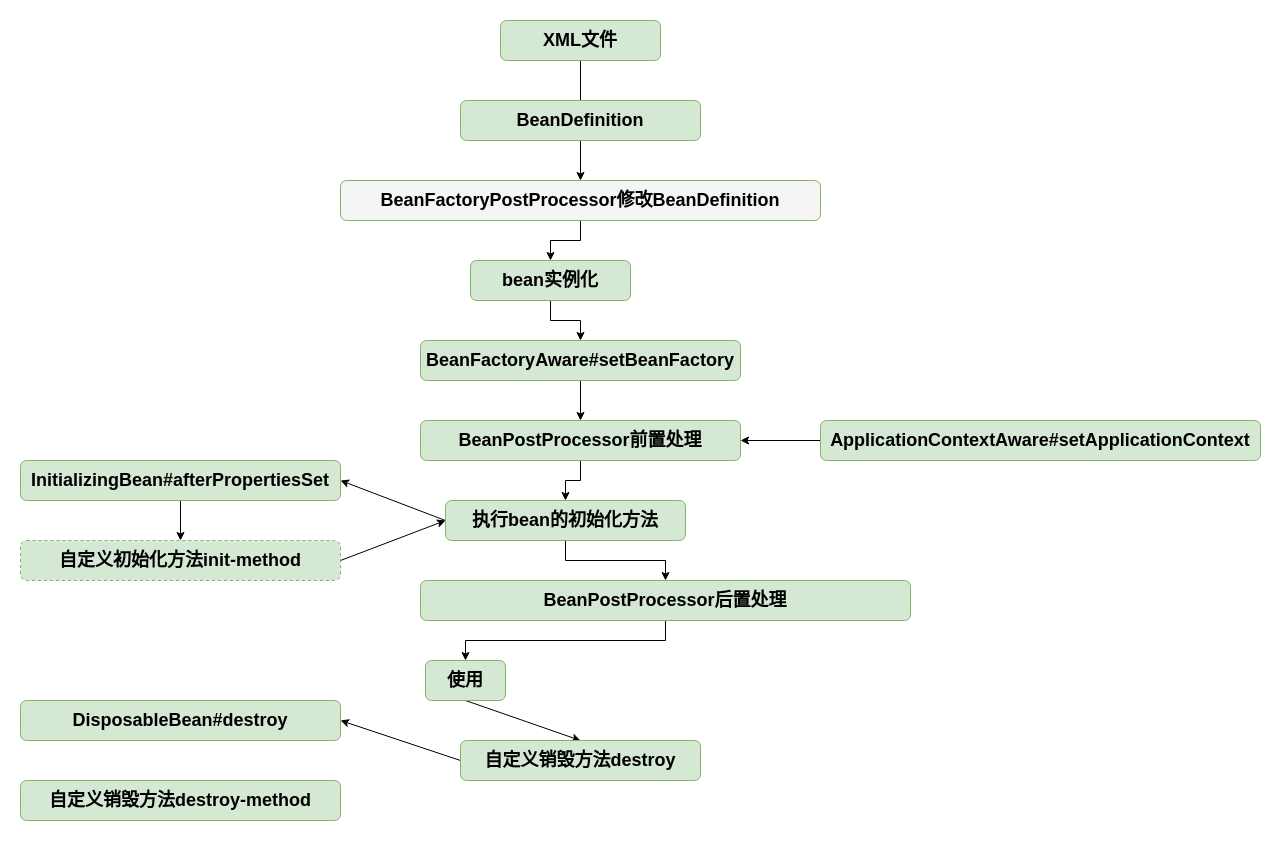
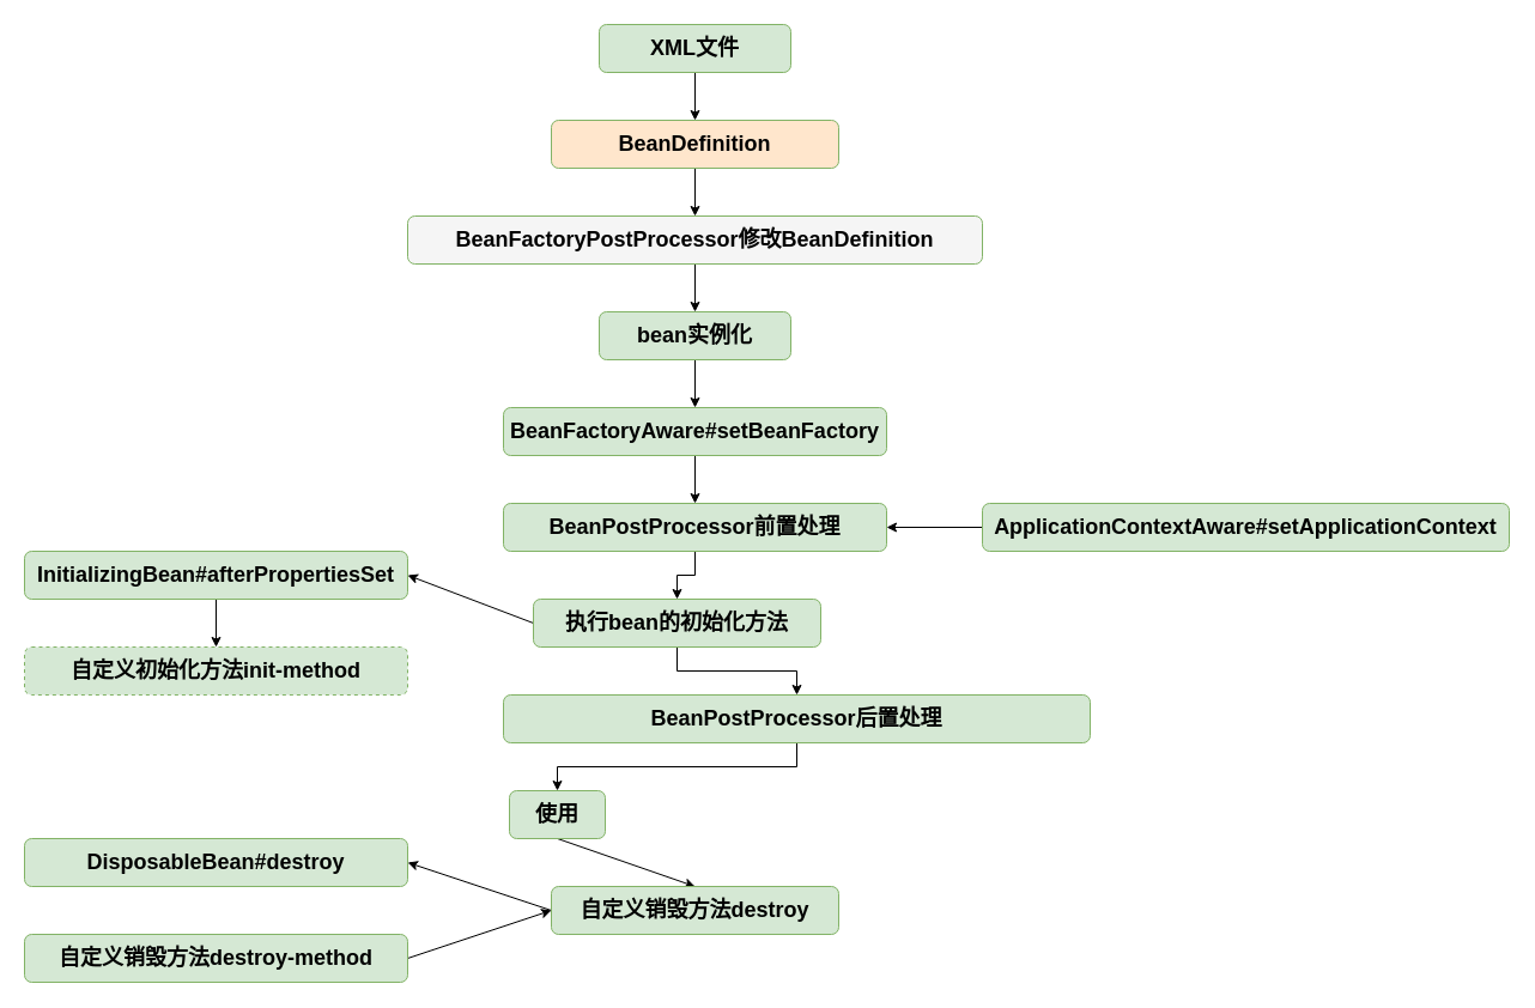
  <mxCell id="0" />
  <mxCell id="1" parent="0" />
- <mxCell id="2" style="edgeStyle=orthogonalEdgeStyle;rounded=0;orthogonalLoop=1;jettySize=auto;html=1;exitX=0.5;exitY=1;exitDx=0;exitDy=0;entryX=0.5;entryY=0;entryDx=0;entryDy=0;endArrow=none;" parent="1" source="3" target="5" edge="1"><mxGeometry relative="1" as="geometry" /></mxCell>
+ <mxCell id="2" style="edgeStyle=orthogonalEdgeStyle;rounded=0;orthogonalLoop=1;jettySize=auto;html=1;exitX=0.5;exitY=1;exitDx=0;exitDy=0;entryX=0.5;entryY=0;entryDx=0;entryDy=0;" parent="1" source="3" target="5" edge="1"><mxGeometry relative="1" as="geometry" /></mxCell>
  <mxCell id="3" value="&lt;font style=&quot;font-size: 18px&quot;&gt;&lt;span&gt;XML文件&lt;/span&gt;&lt;/font&gt;" style="rounded=1;whiteSpace=wrap;html=1;strokeColor=#82b366;fillColor=#d5e8d4;fontStyle=1" parent="1" vertex="1"><mxGeometry x="500" y="20" width="160" height="40" as="geometry" /></mxCell>
  <mxCell id="4" style="edgeStyle=orthogonalEdgeStyle;rounded=0;orthogonalLoop=1;jettySize=auto;html=1;exitX=0.5;exitY=1;exitDx=0;exitDy=0;entryX=0.5;entryY=0;entryDx=0;entryDy=0;" parent="1" source="5" target="7" edge="1"><mxGeometry relative="1" as="geometry" /></mxCell>
- <mxCell id="5" value="&lt;font style=&quot;font-size: 18px&quot;&gt;BeanDefinition&lt;/font&gt;" style="rounded=1;whiteSpace=wrap;html=1;strokeColor=#82b366;fillColor=#d5e8d4;fontStyle=1" parent="1" vertex="1"><mxGeometry x="460" y="100" width="240" height="40" as="geometry" /></mxCell>
+ <mxCell id="5" value="&lt;font style=&quot;font-size: 18px&quot;&gt;BeanDefinition&lt;/font&gt;" style="rounded=1;whiteSpace=wrap;html=1;strokeColor=#82b366;fillColor=#ffe6cc;fontStyle=1;" parent="1" vertex="1"><mxGeometry x="460" y="100" width="240" height="40" as="geometry" /></mxCell>
  <mxCell id="6" style="edgeStyle=orthogonalEdgeStyle;rounded=0;orthogonalLoop=1;jettySize=auto;html=1;exitX=0.5;exitY=1;exitDx=0;exitDy=0;entryX=0.5;entryY=0;entryDx=0;entryDy=0;" parent="1" source="7" target="13" edge="1"><mxGeometry relative="1" as="geometry" /></mxCell>
  <mxCell id="7" value="&lt;font style=&quot;font-size: 18px&quot;&gt;BeanFactoryPostProcessor修改BeanDefinition&lt;/font&gt;" style="rounded=1;whiteSpace=wrap;html=1;strokeColor=#82b366;fillColor=#f5f5f5;fontStyle=1;" parent="1" vertex="1"><mxGeometry x="340" y="180" width="480" height="40" as="geometry" /></mxCell>
  <mxCell id="8" style="edgeStyle=orthogonalEdgeStyle;rounded=0;orthogonalLoop=1;jettySize=auto;html=1;exitX=0.5;exitY=1;exitDx=0;exitDy=0;entryX=0.5;entryY=0;entryDx=0;entryDy=0;" parent="1" source="9" target="16" edge="1"><mxGeometry relative="1" as="geometry" /></mxCell>
  <mxCell id="9" value="&lt;font style=&quot;font-size: 18px&quot;&gt;BeanPostProcessor前置处理&lt;/font&gt;" style="rounded=1;whiteSpace=wrap;html=1;strokeColor=#82b366;fillColor=#d5e8d4;fontStyle=1" parent="1" vertex="1"><mxGeometry x="420" y="420" width="320" height="40" as="geometry" /></mxCell>
  <mxCell id="10" style="edgeStyle=orthogonalEdgeStyle;rounded=0;orthogonalLoop=1;jettySize=auto;html=1;exitX=0.5;exitY=1;exitDx=0;exitDy=0;entryX=0.5;entryY=0;entryDx=0;entryDy=0;" parent="1" source="11" target="18" edge="1"><mxGeometry relative="1" as="geometry" /></mxCell>
  <mxCell id="11" value="&lt;font style=&quot;font-size: 18px&quot;&gt;BeanPostProcessor后置处理&lt;/font&gt;" style="rounded=1;whiteSpace=wrap;html=1;strokeColor=#82b366;fillColor=#d5e8d4;fontStyle=1" parent="1" vertex="1"><mxGeometry x="420" y="580" width="490" height="40" as="geometry" /></mxCell>
  <mxCell id="12" style="edgeStyle=orthogonalEdgeStyle;rounded=0;orthogonalLoop=1;jettySize=auto;html=1;exitX=0.5;exitY=1;exitDx=0;exitDy=0;entryX=0.5;entryY=0;entryDx=0;entryDy=0;" edge="1" parent="1" source="13" target="29"><mxGeometry relative="1" as="geometry" /></mxCell>
- <mxCell id="13" value="&lt;font style=&quot;font-size: 18px&quot;&gt;bean实例化&lt;/font&gt;" style="rounded=1;whiteSpace=wrap;html=1;strokeColor=#82b366;fillColor=#d5e8d4;fontStyle=1" parent="1" vertex="1"><mxGeometry x="470" y="260" width="160" height="40" as="geometry" /></mxCell>
+ <mxCell id="13" value="&lt;font style=&quot;font-size: 18px&quot;&gt;bean实例化&lt;/font&gt;" style="rounded=1;whiteSpace=wrap;html=1;strokeColor=#82b366;fillColor=#d5e8d4;fontStyle=1" parent="1" vertex="1"><mxGeometry x="500" y="260" width="160" height="40" as="geometry" /></mxCell>
  <mxCell id="14" style="edgeStyle=orthogonalEdgeStyle;rounded=0;orthogonalLoop=1;jettySize=auto;html=1;exitX=0.5;exitY=1;exitDx=0;exitDy=0;entryX=0.5;entryY=0;entryDx=0;entryDy=0;" parent="1" source="16" target="11" edge="1"><mxGeometry relative="1" as="geometry" /></mxCell>
  <mxCell id="15" style="rounded=0;orthogonalLoop=1;jettySize=auto;html=1;exitX=0;exitY=0.5;exitDx=0;exitDy=0;entryX=1;entryY=0.5;entryDx=0;entryDy=0;" parent="1" source="16" target="20" edge="1"><mxGeometry relative="1" as="geometry" /></mxCell>
  <mxCell id="16" value="&lt;font style=&quot;font-size: 18px&quot;&gt;执行bean的初始化方法&lt;/font&gt;" style="rounded=1;whiteSpace=wrap;html=1;strokeColor=#82b366;fillColor=#d5e8d4;fontStyle=1" parent="1" vertex="1"><mxGeometry x="445" y="500" width="240" height="40" as="geometry" /></mxCell>
  <mxCell id="17" style="edgeStyle=none;rounded=0;orthogonalLoop=1;jettySize=auto;html=1;exitX=0.5;exitY=1;exitDx=0;exitDy=0;entryX=0.5;entryY=0;entryDx=0;entryDy=0;" parent="1" source="18" target="24" edge="1"><mxGeometry relative="1" as="geometry" /></mxCell>
  <mxCell id="18" value="&lt;font style=&quot;font-size: 18px&quot;&gt;使用&lt;/font&gt;" style="rounded=1;whiteSpace=wrap;html=1;strokeColor=#82b366;fillColor=#d5e8d4;fontStyle=1" parent="1" vertex="1"><mxGeometry x="425" y="660" width="80" height="40" as="geometry" /></mxCell>
  <mxCell id="19" style="edgeStyle=none;rounded=0;orthogonalLoop=1;jettySize=auto;html=1;exitX=0.5;exitY=1;exitDx=0;exitDy=0;entryX=0.5;entryY=0;entryDx=0;entryDy=0;" parent="1" source="20" target="22" edge="1"><mxGeometry relative="1" as="geometry" /></mxCell>
  <mxCell id="20" value="&lt;font style=&quot;font-size: 18px&quot;&gt;InitializingBean#afterPropertiesSet&lt;/font&gt;" style="rounded=1;whiteSpace=wrap;html=1;strokeColor=#82b366;fillColor=#d5e8d4;fontStyle=1" parent="1" vertex="1"><mxGeometry x="20" y="460" width="320" height="40" as="geometry" /></mxCell>
- <mxCell id="21" style="edgeStyle=none;rounded=0;orthogonalLoop=1;jettySize=auto;html=1;exitX=1;exitY=0.5;exitDx=0;exitDy=0;entryX=0;entryY=0.5;entryDx=0;entryDy=0;" parent="1" source="22" target="16" edge="1"><mxGeometry relative="1" as="geometry" /></mxCell>
  <mxCell id="22" value="&lt;font style=&quot;font-size: 18px&quot;&gt;自定义初始化方法init-method&lt;/font&gt;" style="rounded=1;whiteSpace=wrap;html=1;strokeColor=#82b366;fillColor=#d5e8d4;fontStyle=1;dashed=1;" parent="1" vertex="1"><mxGeometry x="20" y="540" width="320" height="40" as="geometry" /></mxCell>
  <mxCell id="23" style="edgeStyle=none;rounded=0;orthogonalLoop=1;jettySize=auto;html=1;exitX=0;exitY=0.5;exitDx=0;exitDy=0;entryX=1;entryY=0.5;entryDx=0;entryDy=0;" parent="1" source="24" target="25" edge="1"><mxGeometry relative="1" as="geometry" /></mxCell>
  <mxCell id="24" value="&lt;font style=&quot;font-size: 18px&quot;&gt;自定义销毁方法destroy&lt;/font&gt;" style="rounded=1;whiteSpace=wrap;html=1;strokeColor=#82b366;fillColor=#d5e8d4;fontStyle=1" parent="1" vertex="1"><mxGeometry x="460" y="740" width="240" height="40" as="geometry" /></mxCell>
  <mxCell id="25" value="&lt;font style=&quot;font-size: 18px&quot;&gt;DisposableBean#destroy&lt;/font&gt;" style="rounded=1;whiteSpace=wrap;html=1;strokeColor=#82b366;fillColor=#d5e8d4;fontStyle=1" parent="1" vertex="1"><mxGeometry x="20" y="700" width="320" height="40" as="geometry" /></mxCell>
+ <mxCell id="26" style="edgeStyle=none;rounded=0;orthogonalLoop=1;jettySize=auto;html=1;exitX=1;exitY=0.5;exitDx=0;exitDy=0;entryX=0;entryY=0.5;entryDx=0;entryDy=0;" parent="1" source="27" target="24" edge="1"><mxGeometry relative="1" as="geometry" /></mxCell>
  <mxCell id="27" value="&lt;font style=&quot;font-size: 18px&quot;&gt;自定义销毁方法destroy-method&lt;/font&gt;" style="rounded=1;whiteSpace=wrap;html=1;strokeColor=#82b366;fillColor=#d5e8d4;fontStyle=1" parent="1" vertex="1"><mxGeometry x="20" y="780" width="320" height="40" as="geometry" /></mxCell>
  <mxCell id="28" style="edgeStyle=orthogonalEdgeStyle;rounded=0;orthogonalLoop=1;jettySize=auto;html=1;exitX=0.5;exitY=1;exitDx=0;exitDy=0;entryX=0.5;entryY=0;entryDx=0;entryDy=0;" edge="1" parent="1" source="29" target="9"><mxGeometry relative="1" as="geometry" /></mxCell>
  <mxCell id="29" value="&lt;font style=&quot;font-size: 18px&quot;&gt;BeanFactoryAware#setBeanFactory&lt;/font&gt;" style="rounded=1;whiteSpace=wrap;html=1;strokeColor=#82b366;fillColor=#d5e8d4;fontStyle=1" vertex="1" parent="1"><mxGeometry x="420" y="340" width="320" height="40" as="geometry" /></mxCell>
  <mxCell id="30" style="edgeStyle=orthogonalEdgeStyle;rounded=0;orthogonalLoop=1;jettySize=auto;html=1;exitX=0;exitY=0.5;exitDx=0;exitDy=0;entryX=1;entryY=0.5;entryDx=0;entryDy=0;" edge="1" parent="1" source="31" target="9"><mxGeometry relative="1" as="geometry" /></mxCell>
  <mxCell id="31" value="&lt;font style=&quot;font-size: 18px&quot;&gt;ApplicationContextAware#setApplicationContext&lt;/font&gt;" style="rounded=1;whiteSpace=wrap;html=1;strokeColor=#82b366;fillColor=#d5e8d4;fontStyle=1" vertex="1" parent="1"><mxGeometry x="820" y="420" width="440" height="40" as="geometry" /></mxCell>
